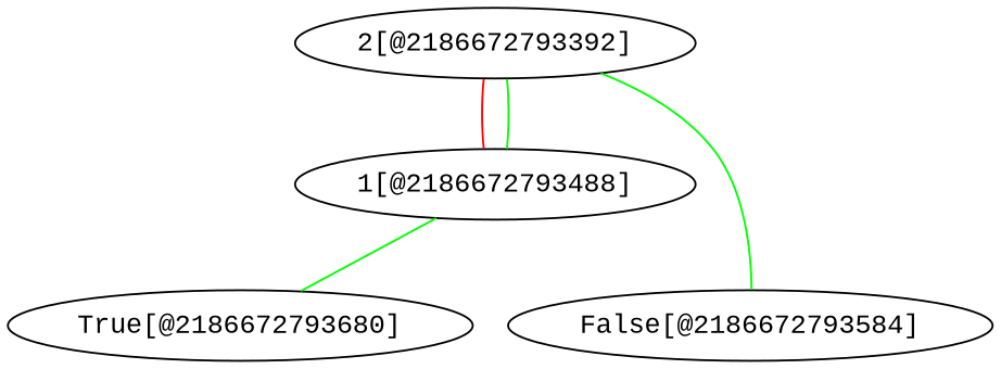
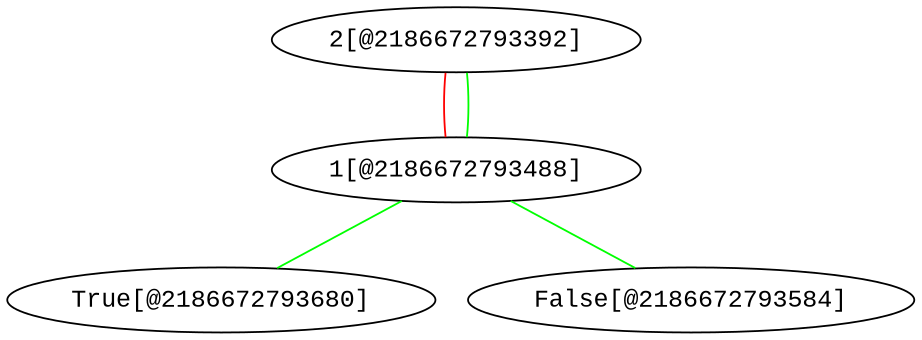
  graph {
    fontname="Liberation Mono"
    node [fontname="Liberation Mono"]
    edge [color=green fontname="Liberation Mono" pendwidth=4.0]
    "2[@2186672793392]"
    "1[@2186672793488]"
    "True[@2186672793680]"
    "False[@2186672793584]"
    "2[@2186672793392]" -- "1[@2186672793488]" [color=red]
    "2[@2186672793392]" -- "1[@2186672793488]"
    "1[@2186672793488]" -- "True[@2186672793680]"
-   "2[@2186672793392]" -- "False[@2186672793584]"
+   "1[@2186672793488]" -- "False[@2186672793584]"
  }
